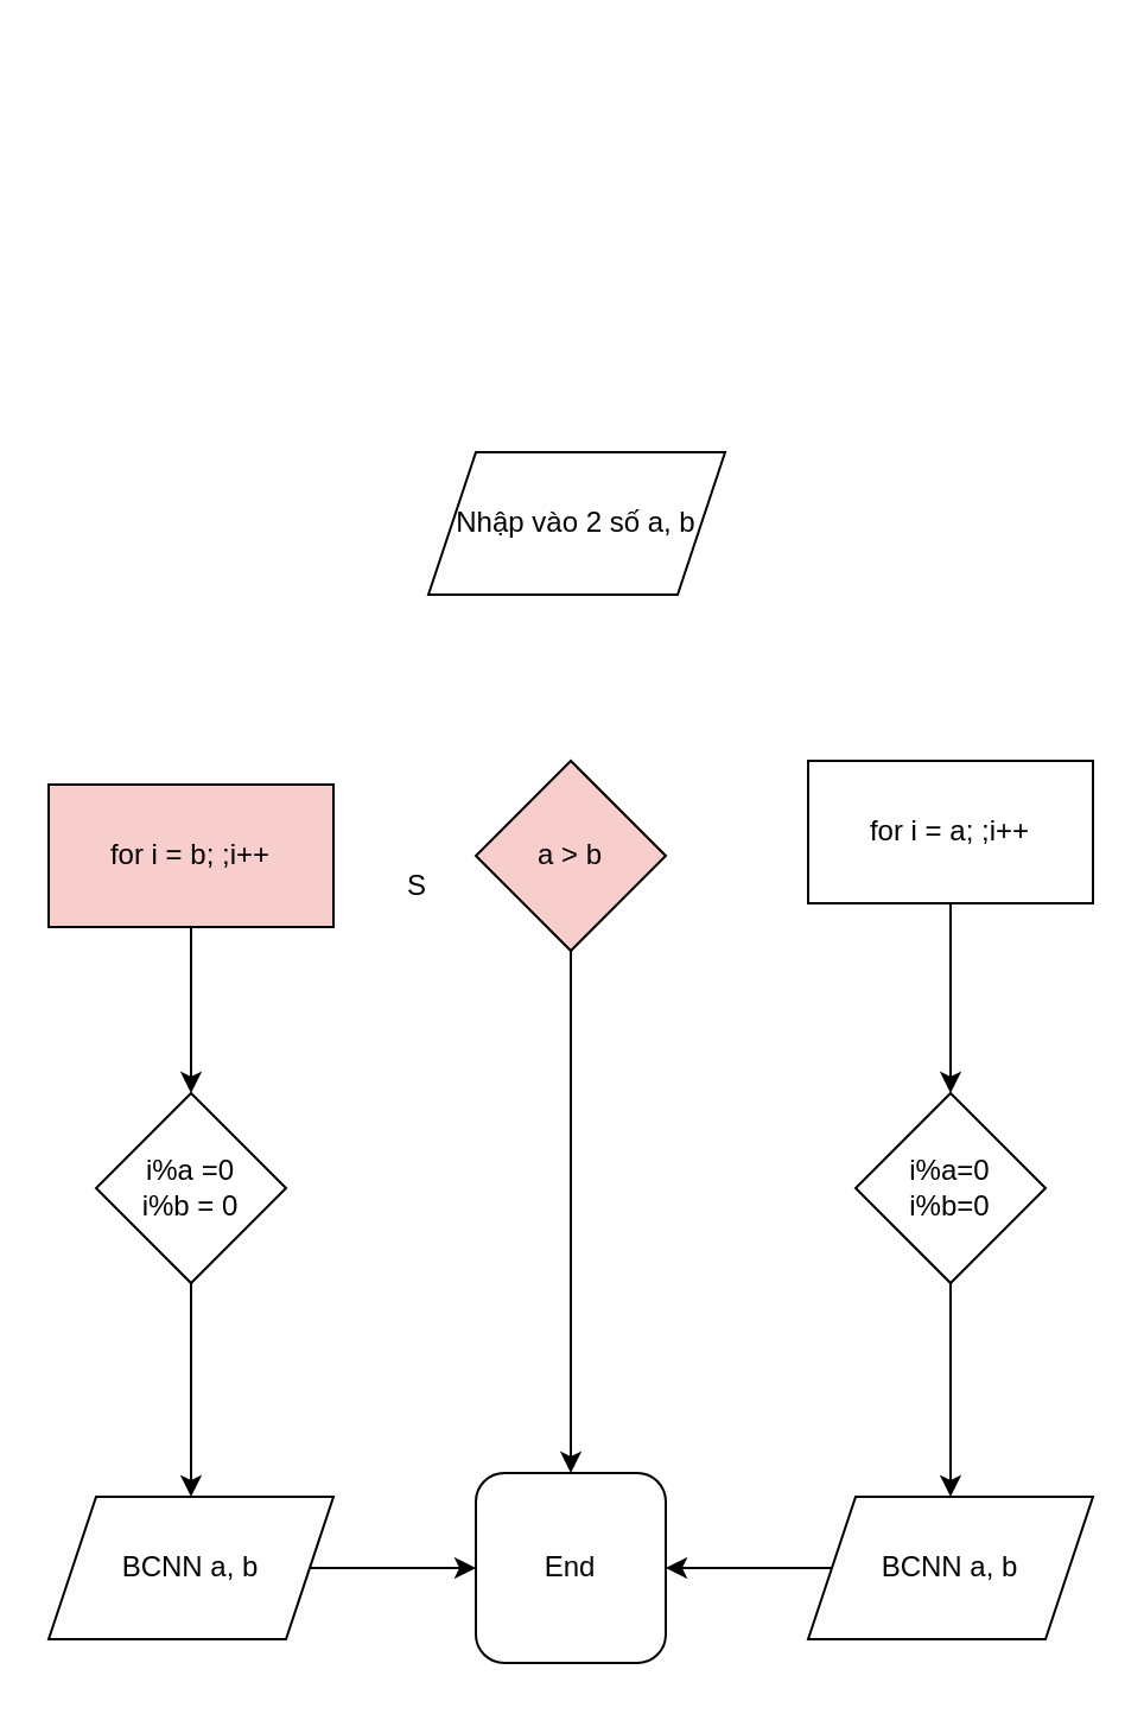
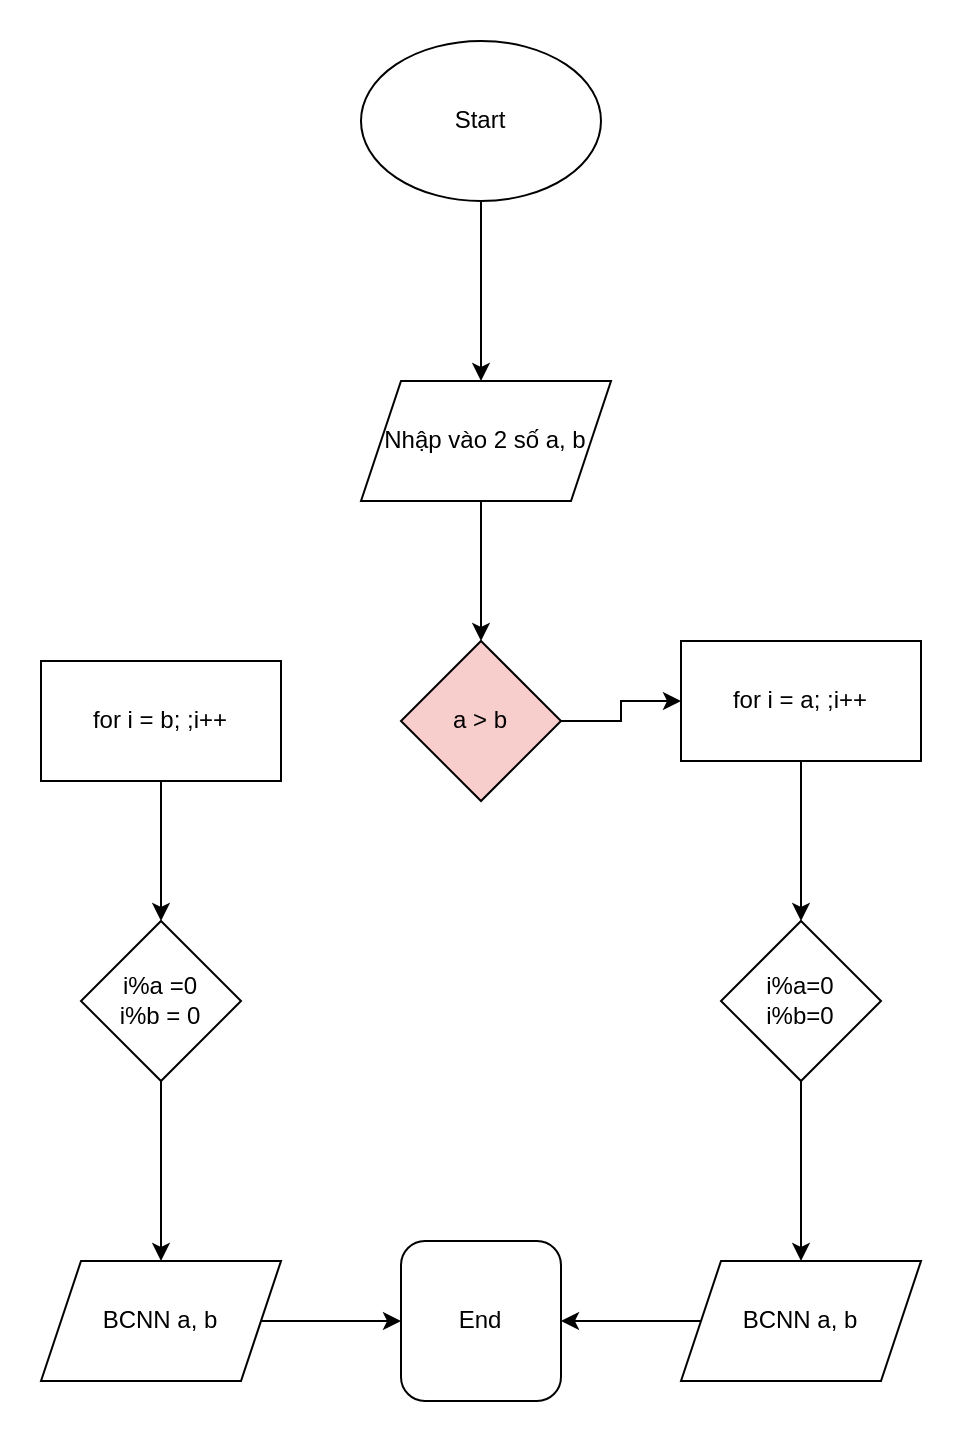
  <mxCell id="0" />
  <mxCell id="1" parent="0" />
+ <mxCell id="2" value="" style="edgeStyle=orthogonalEdgeStyle;rounded=0;orthogonalLoop=1;jettySize=auto;html=1;" edge="1" parent="1" source="3" target="5"><mxGeometry relative="1" as="geometry"><Array as="points"><mxPoint x="240" y="160" /><mxPoint x="240" y="160" /></Array></mxGeometry></mxCell>
+ <mxCell id="3" value="Start" style="ellipse;whiteSpace=wrap;html=1;" vertex="1" parent="1"><mxGeometry x="180" y="20" width="120" height="80" as="geometry" /></mxCell>
+ <mxCell id="4" value="" style="edgeStyle=orthogonalEdgeStyle;rounded=0;orthogonalLoop=1;jettySize=auto;html=1;" edge="1" parent="1" source="5" target="7"><mxGeometry relative="1" as="geometry"><Array as="points"><mxPoint x="240" y="290" /><mxPoint x="240" y="290" /></Array></mxGeometry></mxCell>
  <mxCell id="5" value="Nhập vào 2 số a, b" style="shape=parallelogram;perimeter=parallelogramPerimeter;whiteSpace=wrap;html=1;fixedSize=1;" vertex="1" parent="1"><mxGeometry x="180" y="190" width="125" height="60" as="geometry" /></mxCell>
- <mxCell id="6" value="" style="edgeStyle=orthogonalEdgeStyle;rounded=0;orthogonalLoop=1;jettySize=auto;html=1;" edge="1" parent="1" source="7" target="21"><mxGeometry relative="1" as="geometry" /></mxCell>
+ <mxCell id="6" value="" style="edgeStyle=orthogonalEdgeStyle;rounded=0;orthogonalLoop=1;jettySize=auto;html=1;" edge="1" parent="1" source="7" target="9"><mxGeometry relative="1" as="geometry" /></mxCell>
  <mxCell id="7" value="a &amp;gt; b" style="rhombus;whiteSpace=wrap;html=1;fillColor=#f8cecc;" vertex="1" parent="1"><mxGeometry x="200" y="320" width="80" height="80" as="geometry" /></mxCell>
  <mxCell id="8" value="" style="edgeStyle=orthogonalEdgeStyle;rounded=0;orthogonalLoop=1;jettySize=auto;html=1;" edge="1" parent="1" source="9" target="16"><mxGeometry relative="1" as="geometry" /></mxCell>
  <mxCell id="9" value="for i = a; ;i++" style="whiteSpace=wrap;html=1;" vertex="1" parent="1"><mxGeometry x="340" y="320" width="120" height="60" as="geometry" /></mxCell>
  <mxCell id="10" value="" style="edgeStyle=orthogonalEdgeStyle;rounded=0;orthogonalLoop=1;jettySize=auto;html=1;" edge="1" parent="1" source="11" target="14"><mxGeometry relative="1" as="geometry" /></mxCell>
- <mxCell id="11" value="for i = b; ;i++" style="whiteSpace=wrap;html=1;fillColor=#f8cecc;" vertex="1" parent="1"><mxGeometry x="20" y="330" width="120" height="60" as="geometry" /></mxCell>
- <mxCell id="12" value="S" style="text;html=1;align=center;verticalAlign=middle;resizable=0;points=[];autosize=1;strokeColor=none;fillColor=none;" vertex="1" parent="1"><mxGeometry x="160" y="358" width="30" height="30" as="geometry" /></mxCell>
+ <mxCell id="11" value="for i = b; ;i++" style="whiteSpace=wrap;html=1;" vertex="1" parent="1"><mxGeometry x="20" y="330" width="120" height="60" as="geometry" /></mxCell>
  <mxCell id="13" value="" style="edgeStyle=orthogonalEdgeStyle;rounded=0;orthogonalLoop=1;jettySize=auto;html=1;" edge="1" parent="1" source="14" target="18"><mxGeometry relative="1" as="geometry" /></mxCell>
  <mxCell id="14" value="i%a =0&lt;div&gt;i%b = 0&lt;/div&gt;" style="rhombus;whiteSpace=wrap;html=1;" vertex="1" parent="1"><mxGeometry x="40" y="460" width="80" height="80" as="geometry" /></mxCell>
  <mxCell id="15" value="" style="edgeStyle=orthogonalEdgeStyle;rounded=0;orthogonalLoop=1;jettySize=auto;html=1;" edge="1" parent="1" source="16" target="20"><mxGeometry relative="1" as="geometry" /></mxCell>
  <mxCell id="16" value="i%a=0&lt;div&gt;i%b=0&lt;/div&gt;" style="rhombus;whiteSpace=wrap;html=1;" vertex="1" parent="1"><mxGeometry x="360" y="460" width="80" height="80" as="geometry" /></mxCell>
  <mxCell id="17" value="" style="edgeStyle=orthogonalEdgeStyle;rounded=0;orthogonalLoop=1;jettySize=auto;html=1;" edge="1" parent="1" source="18" target="21"><mxGeometry relative="1" as="geometry" /></mxCell>
  <mxCell id="18" value="BCNN a, b" style="shape=parallelogram;perimeter=parallelogramPerimeter;whiteSpace=wrap;html=1;fixedSize=1;" vertex="1" parent="1"><mxGeometry x="20" y="630" width="120" height="60" as="geometry" /></mxCell>
  <mxCell id="19" value="" style="edgeStyle=orthogonalEdgeStyle;rounded=0;orthogonalLoop=1;jettySize=auto;html=1;" edge="1" parent="1" source="20" target="21"><mxGeometry relative="1" as="geometry" /></mxCell>
  <mxCell id="20" value="BCNN a, b" style="shape=parallelogram;perimeter=parallelogramPerimeter;whiteSpace=wrap;html=1;fixedSize=1;" vertex="1" parent="1"><mxGeometry x="340" y="630" width="120" height="60" as="geometry" /></mxCell>
  <mxCell id="21" value="End" style="whiteSpace=wrap;html=1;rounded=1;" vertex="1" parent="1"><mxGeometry x="200" y="620" width="80" height="80" as="geometry" /></mxCell>
